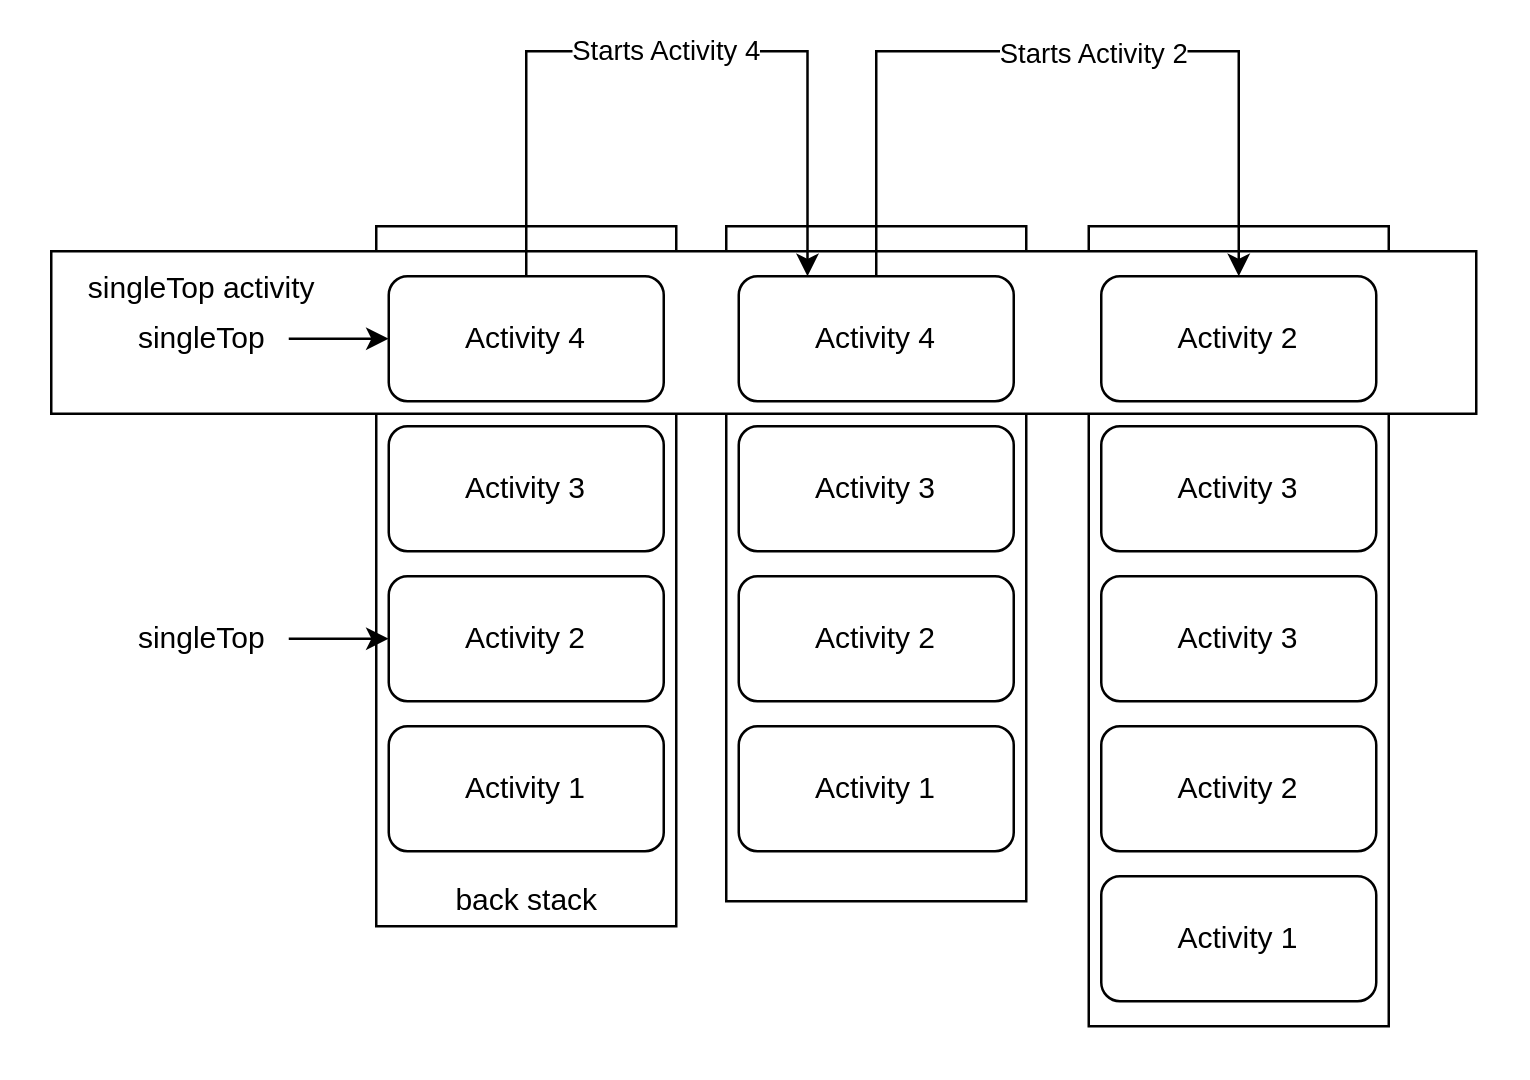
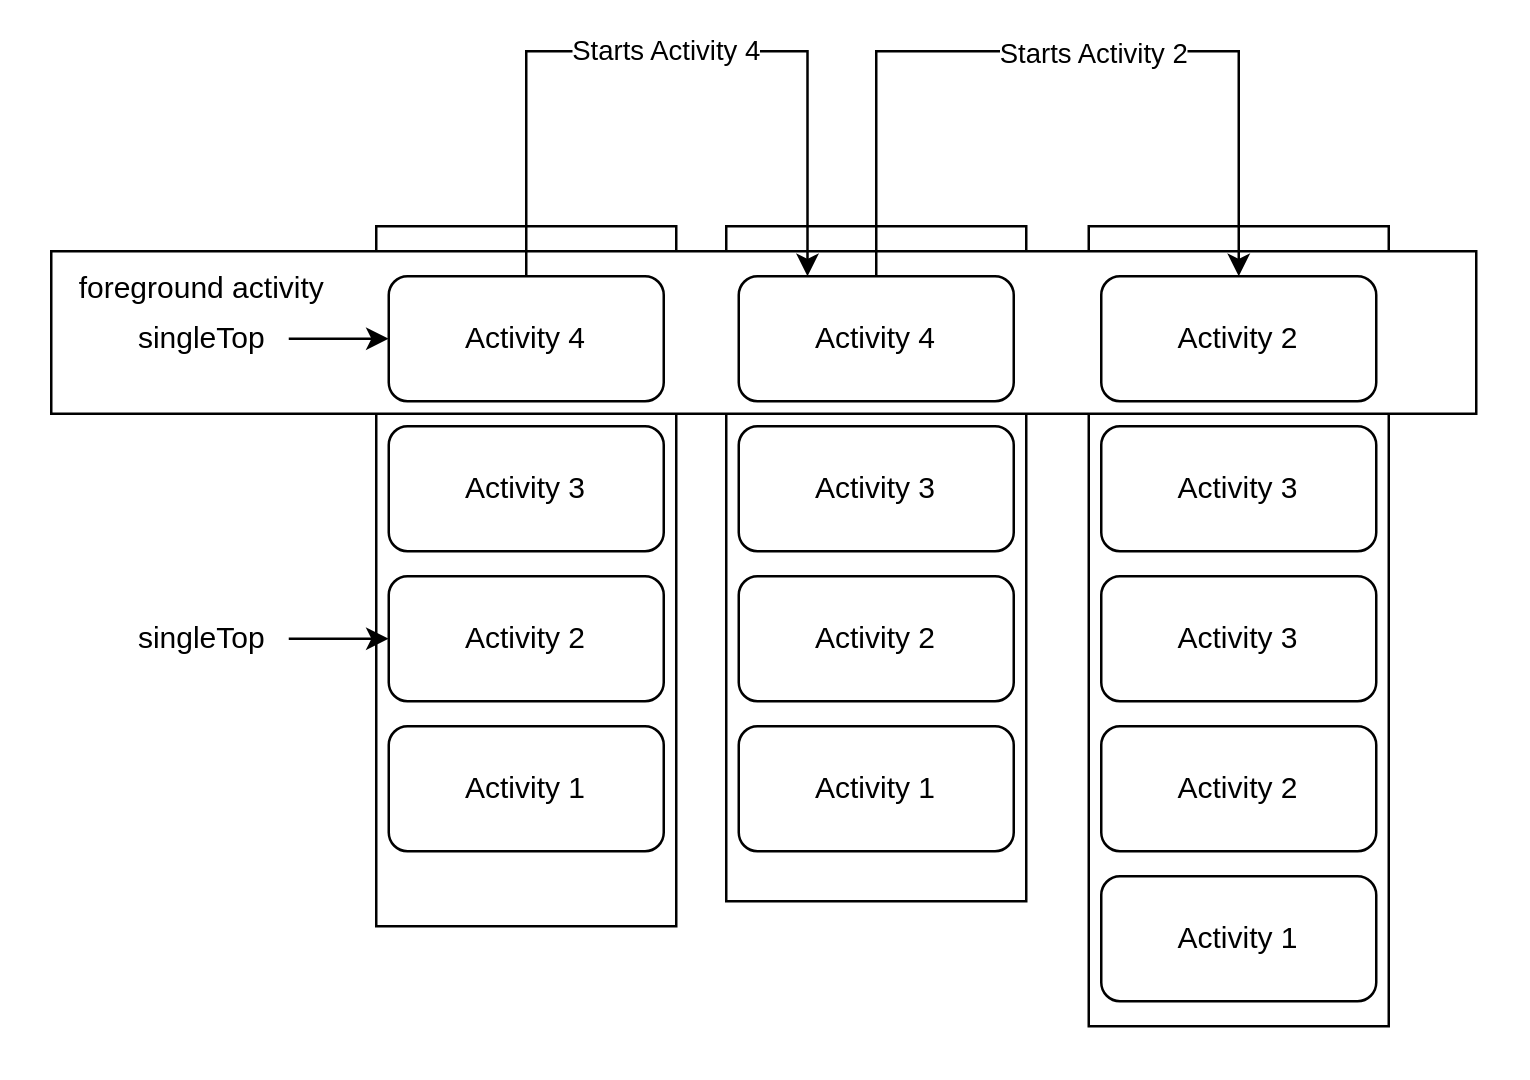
  <mxCell id="0" />
  <mxCell id="1" parent="0" />
  <mxCell id="2" value="" style="whiteSpace=wrap;html=1;" vertex="1" parent="1"><mxGeometry x="435" y="90" width="120" height="320" as="geometry" /></mxCell>
  <mxCell id="3" value="" style="whiteSpace=wrap;html=1;" vertex="1" parent="1"><mxGeometry x="290" y="90" width="120" height="270" as="geometry" /></mxCell>
  <mxCell id="4" value="" style="whiteSpace=wrap;html=1;" vertex="1" parent="1"><mxGeometry x="150" y="90" width="120" height="280" as="geometry" /></mxCell>
  <mxCell id="5" value="" style="rounded=0;whiteSpace=wrap;html=1;" vertex="1" parent="1"><mxGeometry x="20" y="100" width="570" height="65" as="geometry" /></mxCell>
  <mxCell id="6" value="&lt;span&gt;Activity 3&lt;/span&gt;" style="rounded=1;whiteSpace=wrap;html=1;" vertex="1" parent="1"><mxGeometry x="155" y="170" width="110" height="50" as="geometry" /></mxCell>
  <mxCell id="7" value="Starts Activity 4" style="edgeStyle=orthogonalEdgeStyle;rounded=0;orthogonalLoop=1;jettySize=auto;html=1;entryX=0.25;entryY=0;entryDx=0;entryDy=0;" edge="1" parent="1" source="8" target="19"><mxGeometry relative="1" as="geometry"><Array as="points"><mxPoint x="210" y="20" /><mxPoint x="323" y="20" /></Array></mxGeometry></mxCell>
  <mxCell id="8" value="&lt;span&gt;Activity 4&lt;/span&gt;" style="rounded=1;whiteSpace=wrap;html=1;" vertex="1" parent="1"><mxGeometry x="155" y="110" width="110" height="50" as="geometry" /></mxCell>
  <mxCell id="9" value="&lt;span&gt;Activity 2&lt;/span&gt;" style="rounded=1;whiteSpace=wrap;html=1;" vertex="1" parent="1"><mxGeometry x="155" y="230" width="110" height="50" as="geometry" /></mxCell>
  <mxCell id="10" value="Activity 1" style="rounded=1;whiteSpace=wrap;html=1;" vertex="1" parent="1"><mxGeometry x="155" y="290" width="110" height="50" as="geometry" /></mxCell>
- <mxCell id="11" value="back stack" style="text;html=1;align=center;verticalAlign=middle;resizable=0;points=[];autosize=1;" vertex="1" parent="1"><mxGeometry x="175" y="350" width="70" height="20" as="geometry" /></mxCell>
  <mxCell id="12" style="edgeStyle=orthogonalEdgeStyle;rounded=0;orthogonalLoop=1;jettySize=auto;html=1;" edge="1" parent="1" source="13" target="9"><mxGeometry relative="1" as="geometry" /></mxCell>
  <mxCell id="13" value="singleTop" style="text;html=1;align=center;verticalAlign=middle;resizable=0;points=[];autosize=1;" vertex="1" parent="1"><mxGeometry x="45" y="245" width="70" height="20" as="geometry" /></mxCell>
  <mxCell id="14" style="edgeStyle=orthogonalEdgeStyle;rounded=0;orthogonalLoop=1;jettySize=auto;html=1;entryX=0;entryY=0.5;entryDx=0;entryDy=0;" edge="1" parent="1" source="15" target="8"><mxGeometry relative="1" as="geometry" /></mxCell>
  <mxCell id="15" value="singleTop" style="text;html=1;align=center;verticalAlign=middle;resizable=0;points=[];autosize=1;" vertex="1" parent="1"><mxGeometry x="45" y="125" width="70" height="20" as="geometry" /></mxCell>
- <mxCell id="16" value="singleTop activity" style="text;html=1;align=center;verticalAlign=middle;resizable=0;points=[];autosize=1;" vertex="1" parent="1"><mxGeometry x="25" y="105" width="110" height="20" as="geometry" /></mxCell>
+ <mxCell id="16" value="foreground activity" style="text;html=1;align=center;verticalAlign=middle;resizable=0;points=[];autosize=1;" vertex="1" parent="1"><mxGeometry x="25" y="105" width="110" height="20" as="geometry" /></mxCell>
  <mxCell id="17" style="edgeStyle=orthogonalEdgeStyle;rounded=0;orthogonalLoop=1;jettySize=auto;html=1;entryX=0.5;entryY=0;entryDx=0;entryDy=0;" edge="1" parent="1" source="19" target="23"><mxGeometry relative="1" as="geometry"><Array as="points"><mxPoint x="350" y="20" /><mxPoint x="495" y="20" /></Array></mxGeometry></mxCell>
  <mxCell id="18" value="Starts Activity 2" style="edgeLabel;html=1;align=center;verticalAlign=middle;resizable=0;points=[];" vertex="1" connectable="0" parent="17"><mxGeometry x="0.081" relative="1" as="geometry"><mxPoint as="offset" /></mxGeometry></mxCell>
  <mxCell id="19" value="&lt;span&gt;Activity 4&lt;/span&gt;" style="rounded=1;whiteSpace=wrap;html=1;" vertex="1" parent="1"><mxGeometry x="295" y="110" width="110" height="50" as="geometry" /></mxCell>
  <mxCell id="20" value="&lt;span&gt;Activity 3&lt;/span&gt;" style="rounded=1;whiteSpace=wrap;html=1;" vertex="1" parent="1"><mxGeometry x="295" y="170" width="110" height="50" as="geometry" /></mxCell>
  <mxCell id="21" value="&lt;span&gt;Activity 2&lt;/span&gt;" style="rounded=1;whiteSpace=wrap;html=1;" vertex="1" parent="1"><mxGeometry x="295" y="230" width="110" height="50" as="geometry" /></mxCell>
  <mxCell id="22" value="Activity 1" style="rounded=1;whiteSpace=wrap;html=1;" vertex="1" parent="1"><mxGeometry x="295" y="290" width="110" height="50" as="geometry" /></mxCell>
  <mxCell id="23" value="&lt;span&gt;Activity 2&lt;/span&gt;" style="rounded=1;whiteSpace=wrap;html=1;" vertex="1" parent="1"><mxGeometry x="440" y="110" width="110" height="50" as="geometry" /></mxCell>
  <mxCell id="24" value="&lt;span&gt;Activity 3&lt;/span&gt;" style="rounded=1;whiteSpace=wrap;html=1;" vertex="1" parent="1"><mxGeometry x="440" y="170" width="110" height="50" as="geometry" /></mxCell>
  <mxCell id="25" value="&lt;span&gt;Activity 3&lt;/span&gt;" style="rounded=1;whiteSpace=wrap;html=1;" vertex="1" parent="1"><mxGeometry x="440" y="230" width="110" height="50" as="geometry" /></mxCell>
  <mxCell id="26" value="Activity 2" style="rounded=1;whiteSpace=wrap;html=1;" vertex="1" parent="1"><mxGeometry x="440" y="290" width="110" height="50" as="geometry" /></mxCell>
  <mxCell id="27" value="Activity 1" style="rounded=1;whiteSpace=wrap;html=1;" vertex="1" parent="1"><mxGeometry x="440" y="350" width="110" height="50" as="geometry" /></mxCell>
